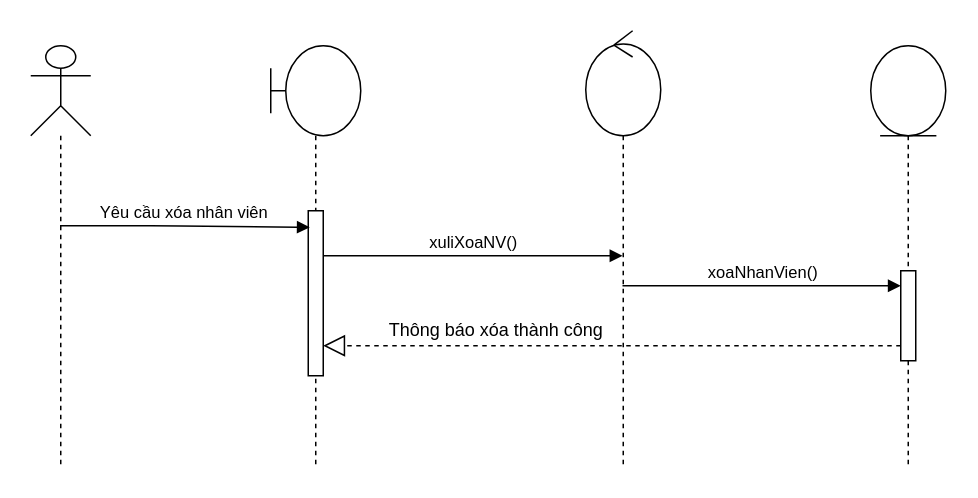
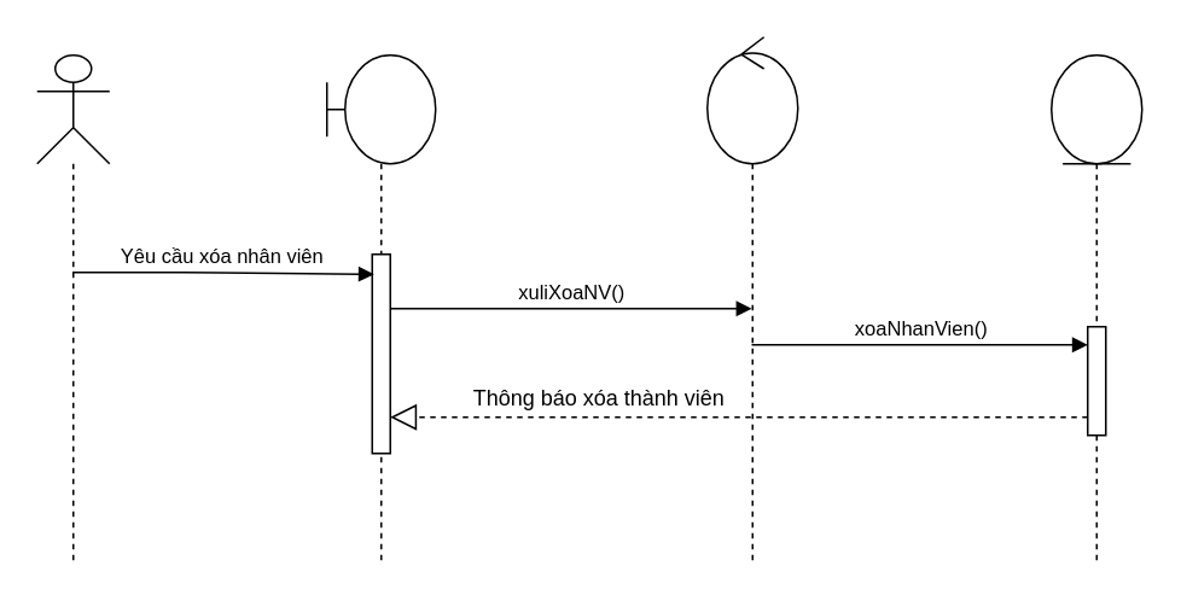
  <mxCell id="0" />
  <mxCell id="1" parent="0" />
  <mxCell id="2" value="" style="shape=umlLifeline;participant=umlActor;perimeter=lifelinePerimeter;whiteSpace=wrap;html=1;container=1;collapsible=0;recursiveResize=0;verticalAlign=top;spacingTop=36;outlineConnect=0;size=60;" vertex="1" parent="1"><mxGeometry x="20" y="30" width="40" height="280" as="geometry" /></mxCell>
  <mxCell id="3" value="" style="shape=umlLifeline;participant=umlBoundary;perimeter=lifelinePerimeter;whiteSpace=wrap;html=1;container=1;collapsible=0;recursiveResize=0;verticalAlign=top;spacingTop=36;outlineConnect=0;size=60;" vertex="1" parent="1"><mxGeometry x="180" y="30" width="60" height="280" as="geometry" /></mxCell>
  <mxCell id="4" value="" style="html=1;points=[];perimeter=orthogonalPerimeter;" vertex="1" parent="3"><mxGeometry x="25" y="110" width="10" height="110" as="geometry" /></mxCell>
  <mxCell id="5" value="" style="shape=umlLifeline;participant=umlControl;perimeter=lifelinePerimeter;whiteSpace=wrap;html=1;container=1;collapsible=0;recursiveResize=0;verticalAlign=top;spacingTop=36;outlineConnect=0;size=70;" vertex="1" parent="1"><mxGeometry x="390" y="20" width="50" height="290" as="geometry" /></mxCell>
  <mxCell id="6" value="" style="shape=umlLifeline;participant=umlEntity;perimeter=lifelinePerimeter;whiteSpace=wrap;html=1;container=1;collapsible=0;recursiveResize=0;verticalAlign=top;spacingTop=36;outlineConnect=0;size=60;" vertex="1" parent="1"><mxGeometry x="580" y="30" width="50" height="280" as="geometry" /></mxCell>
  <mxCell id="7" value="" style="html=1;points=[];perimeter=orthogonalPerimeter;" vertex="1" parent="6"><mxGeometry x="20" y="150" width="10" height="60" as="geometry" /></mxCell>
  <mxCell id="8" value="Yêu cầu xóa nhân viên" style="html=1;verticalAlign=bottom;endArrow=block;entryX=0.1;entryY=0.1;entryDx=0;entryDy=0;entryPerimeter=0;" edge="1" parent="1" source="2" target="4"><mxGeometry width="80" relative="1" as="geometry"><mxPoint x="280" y="250" as="sourcePoint" /><mxPoint x="200" y="150" as="targetPoint" /><Array as="points"><mxPoint x="110" y="150" /></Array></mxGeometry></mxCell>
  <mxCell id="9" value="xuliXoaNV()" style="html=1;verticalAlign=bottom;endArrow=block;" edge="1" parent="1" source="4" target="5"><mxGeometry width="80" relative="1" as="geometry"><mxPoint x="220" y="170" as="sourcePoint" /><mxPoint x="360" y="250" as="targetPoint" /><Array as="points"><mxPoint x="290" y="170" /><mxPoint x="350" y="170" /></Array></mxGeometry></mxCell>
  <mxCell id="10" value="xoaNhanVien()" style="html=1;verticalAlign=bottom;endArrow=block;" edge="1" parent="1" source="5"><mxGeometry width="80" relative="1" as="geometry"><mxPoint x="420" y="250" as="sourcePoint" /><mxPoint x="600" y="190" as="targetPoint" /><Array as="points"><mxPoint x="450" y="190" /><mxPoint x="500" y="190" /><mxPoint x="570" y="190" /></Array></mxGeometry></mxCell>
  <mxCell id="11" value="" style="endArrow=block;dashed=1;endFill=0;endSize=12;html=1;" edge="1" parent="1" target="4"><mxGeometry width="160" relative="1" as="geometry"><mxPoint x="600" y="230" as="sourcePoint" /><mxPoint x="220" y="228" as="targetPoint" /><Array as="points"><mxPoint x="510" y="230" /></Array></mxGeometry></mxCell>
- <mxCell id="12" value="Thông báo xóa thành công" style="text;html=1;align=center;verticalAlign=middle;resizable=0;points=[];autosize=1;" vertex="1" parent="1"><mxGeometry x="250" y="210" width="160" height="20" as="geometry" /></mxCell>
+ <mxCell id="12" value="Thông báo xóa thành viên" style="text;html=1;align=center;verticalAlign=middle;resizable=0;points=[];autosize=1;" vertex="1" parent="1"><mxGeometry x="250" y="210" width="160" height="20" as="geometry" /></mxCell>
